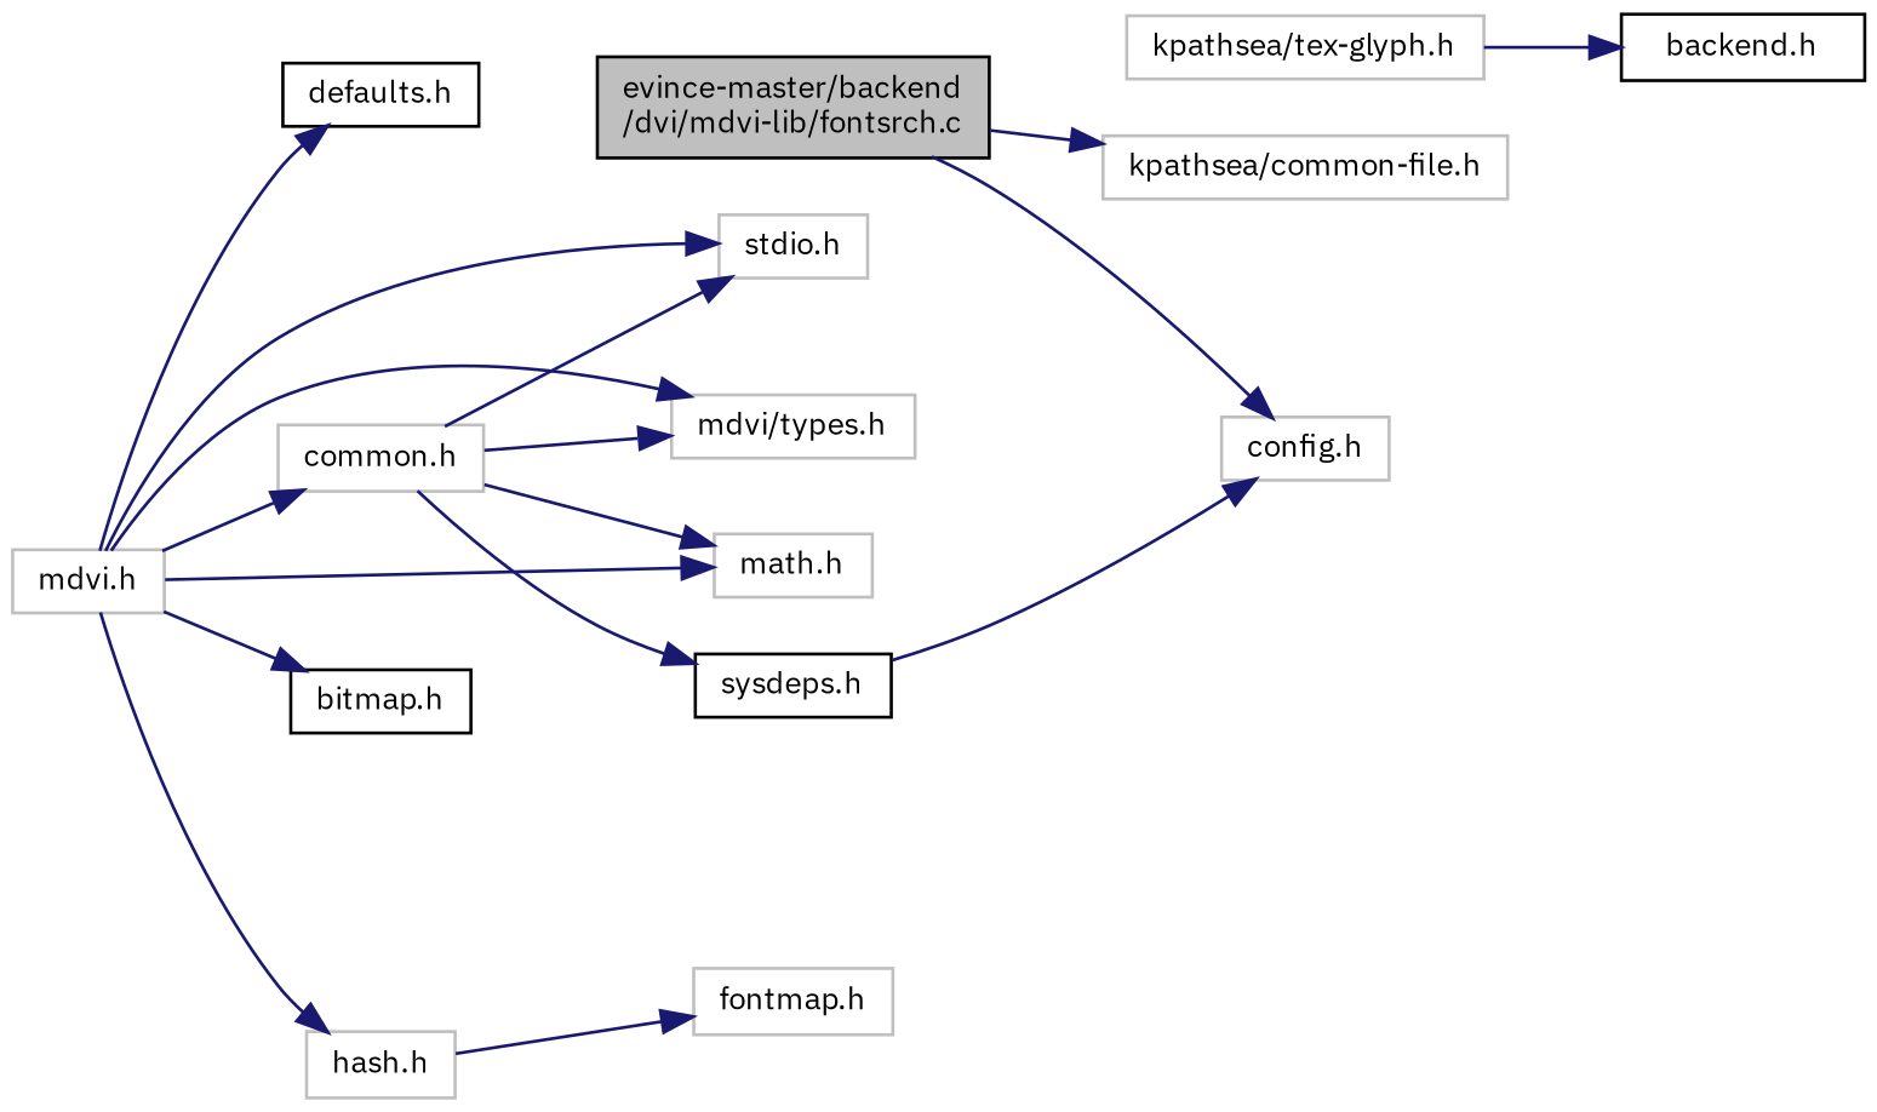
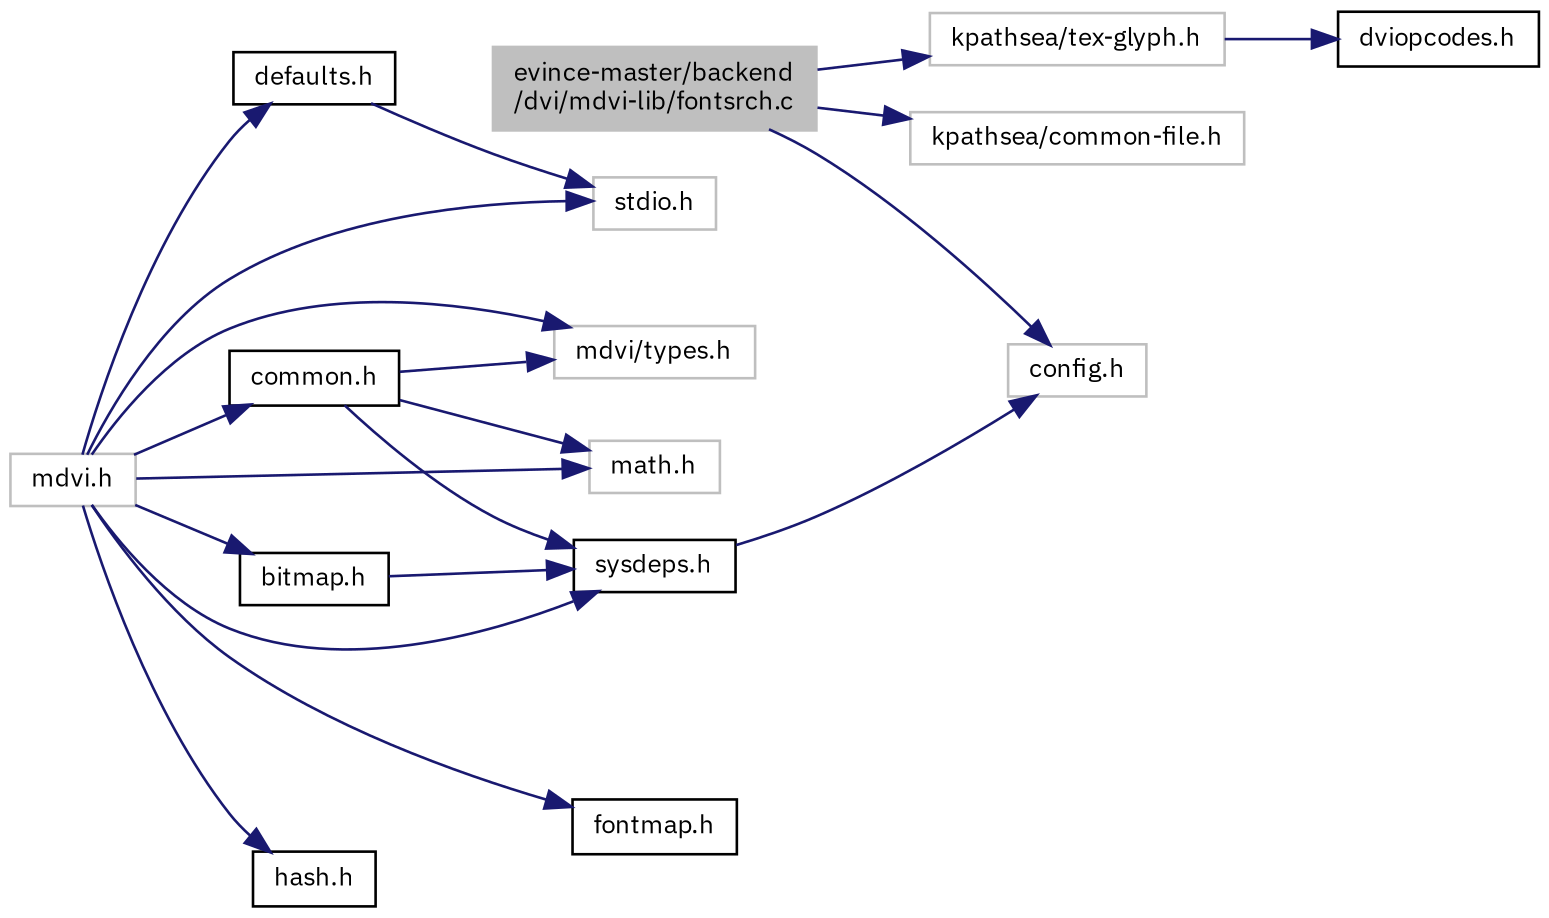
  digraph {
    fontname="IBM Plex Sans"
    rankdir=LR
    node [color=black fillcolor=white fontname="IBM Plex Sans" fontsize=10 shape=record style=filled]
    edge [color=midnightblue fontname="IBM Plex Sans" fontsize=10 labelfontname=Helvetica labelfontsize=10 style=solid]
-   n1 [fillcolor=grey75 fontcolor=black height=0.2 label="evince-master/backend\l/dvi/mdvi-lib/fontsrch.c" width=0.4]
+   n1 [color=grey75 fillcolor=grey75 fontcolor=black height=0.2 label="evince-master/backend\l/dvi/mdvi-lib/fontsrch.c" width=0.4]
    n2 [color=grey75 height=0.2 label="config.h" width=0.4]
    n3 [color=grey75 height=0.2 label="kpathsea/common-file.h" width=0.4]
    n4 [color=grey75 height=0.2 label="kpathsea/tex-glyph.h" width=0.4]
    n5 [color=grey75 height=0.2 label="mdvi.h" width=0.4]
    n6 [color=grey75 height=0.2 label="stdio.h" width=0.4]
    n7 [color=grey75 height=0.2 label="mdvi/types.h" width=0.4]
    n8 [color=grey75 height=0.2 label="math.h" width=0.4]
    n9 [height=0.2 label="sysdeps.h" width=0.4]
    n10 [height=0.2 label="bitmap.h" width=0.4]
-   n11 [color=grey75 height=0.2 label="common.h" width=0.4]
+   n11 [height=0.2 label="common.h" width=0.4]
    n12 [height=0.2 label="defaults.h" width=0.4]
-   n13 [color=grey75 height=0.2 label="hash.h" width=0.4]
-   n14 [color=grey75 height=0.2 label="fontmap.h" width=0.4]
-   n15 [height=0.2 label="backend.h" width=0.4]
+   n13 [height=0.2 label="hash.h" width=0.4]
+   n14 [height=0.2 label="fontmap.h" width=0.4]
+   n15 [height=0.2 label="dviopcodes.h" width=0.4]
    n1 -> n2
    n1 -> n3
+   n1 -> n4
    n4 -> n15
    n5 -> n6
    n5 -> n7
    n5 -> n8
+   n5 -> n9
    n5 -> n10
    n5 -> n11
    n5 -> n12
    n5 -> n13
-   n13 -> n14
+   n5 -> n14
    n9 -> n2
-   n11 -> n6
+   n10 -> n9
+   n12 -> n6
    n11 -> n7
    n11 -> n8
    n11 -> n9
  }
